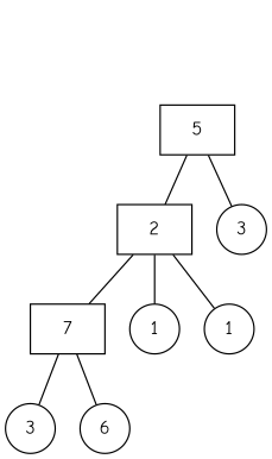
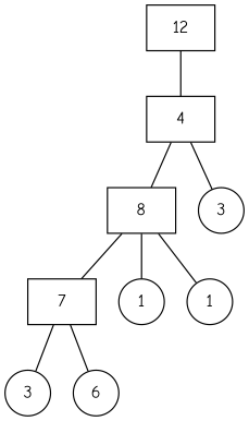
  graph {
    fontname="Comic Neue"
    node [fontname="Comic Neue" shape=circle]
    edge [fontname="Comic Neue"]
-   n2 [label=5 shape=rectangle]
-   n3 [label=2 shape=rectangle]
+   n1 [label=12 shape=rectangle]
+   n2 [label=4 shape=rectangle]
+   n3 [label=8 shape=rectangle]
    n4 [label=3]
    n5 [label=7 shape=rectangle]
    n6 [label=3]
    n7 [label=6]
    n8 [label=1]
    n9 [label=1]
+   n1 -- n2
    n2 -- n3
    n2 -- n4
    n3 -- n5
    n3 -- n8
    n3 -- n9
    n5 -- n6
    n5 -- n7
  }
